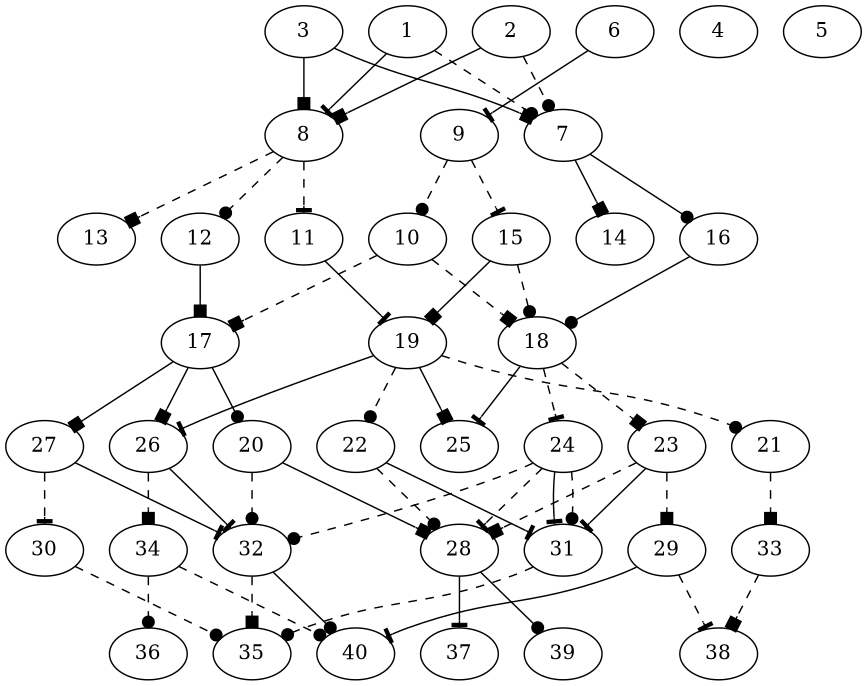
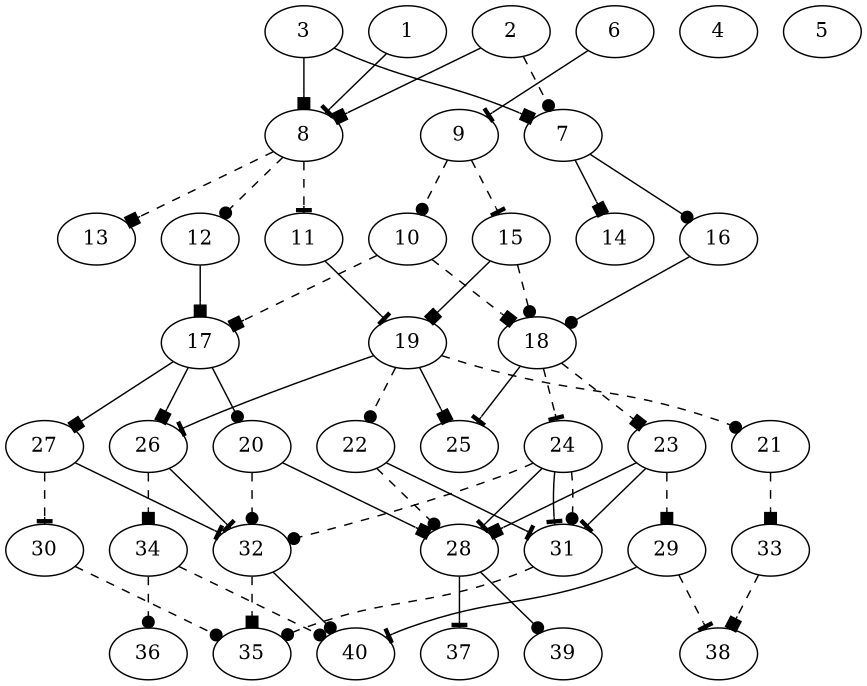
  digraph {
    node [alpha=0.14]
    edge [arrowhead=dot style=dashed]
    1 [expect_size=48647168]
    7 [alpha=0.15 expect_size=42865664]
    8 [alpha=0.18 expect_size=28781568]
    14 [alpha=0.03 expect_size=11902976]
    16 [alpha=0.02 expect_size=40673280]
    11 [alpha=0.19 expect_size=41593856]
    12 [alpha=0.08 expect_size=26430464]
    13 [alpha=0.13 expect_size=51264512]
    18 [alpha=0.06 expect_size=7502848]
    19 [alpha=0.02 expect_size=49160192]
    17 [alpha=0.12 expect_size=19526656]
    2 [alpha=0.11 expect_size=20664320]
    3 [alpha=0.03 expect_size=35113984]
    4 [alpha=0.07 expect_size=43497472]
    5 [alpha=0.06 expect_size=15051776]
    6 [alpha=0.11 expect_size=30769152]
    9 [expect_size=8907776]
    10 [alpha=0.09 expect_size=9558016]
    15 [alpha=0.04 expect_size=27565056]
    23 [alpha=0.16 expect_size=24762368]
    24 [alpha=0.03 expect_size=7844864]
    25 [expect_size=14464000]
    26 [alpha=0.16 expect_size=25051136]
    21 [alpha=0.07 expect_size=8896512]
    22 [alpha=0.05 expect_size=6266880]
    20 [alpha=0.15 expect_size=34377728]
    27 [expect_size=28607488]
    28 [alpha=0.02 expect_size=8822784]
    32 [alpha=0.06 expect_size=29847552]
    34 [alpha=0.19 expect_size=31728640]
    30 [alpha=0.03 expect_size=25836544]
    31 [alpha=0.10 expect_size=14032896]
    29 [alpha=0.12 expect_size=21854208]
    33 [alpha=0.01 expect_size=41518080]
    37 [alpha=0.18 expect_size=16536576]
    39 [alpha=0.16 expect_size=8973312]
    40 [alpha=0.17 expect_size=37240832]
    35 [alpha=0.07 expect_size=38736896]
    36 [alpha=0.10 expect_size=25163776]
    38 [alpha=0.08 expect_size=50479104]
-   1 -> 7
    1 -> 8 [arrowhead=tee style=solid]
    7 -> 14 [arrowhead=box style=solid]
    7 -> 16 [style=solid]
    8 -> 11 [arrowhead=tee]
    8 -> 12
    8 -> 13 [arrowhead=box]
    16 -> 18 [style=solid]
    11 -> 19 [arrowhead=tee style=solid]
    12 -> 17 [arrowhead=box style=solid]
    18 -> 23 [arrowhead=box]
    18 -> 24 [arrowhead=tee]
    18 -> 25 [arrowhead=tee style=solid]
    19 -> 25 [arrowhead=box style=solid]
    19 -> 26 [arrowhead=tee style=solid]
    19 -> 21
    19 -> 22
    17 -> 26 [arrowhead=box style=solid]
    17 -> 20 [style=solid]
    17 -> 27 [arrowhead=box style=solid]
    2 -> 7
    2 -> 8 [arrowhead=box style=solid]
    3 -> 7 [arrowhead=box style=solid]
    3 -> 8 [arrowhead=box style=solid]
    6 -> 9 [arrowhead=tee style=solid]
    9 -> 10
    9 -> 15 [arrowhead=tee]
    10 -> 18 [arrowhead=box]
    10 -> 17 [arrowhead=box]
    15 -> 18
    15 -> 19 [arrowhead=box style=solid]
-   23 -> 28 [arrowhead=box]
+   23 -> 28 [arrowhead=box style=solid]
    23 -> 31 [arrowhead=tee style=solid]
    23 -> 29 [arrowhead=box]
-   24 -> 28 [arrowhead=tee]
+   24 -> 28 [arrowhead=tee style=solid]
    24 -> 32
    24 -> 31 [arrowhead=tee style=solid]
    24 -> 31
    26 -> 32 [arrowhead=tee style=solid]
    26 -> 34 [arrowhead=box]
    21 -> 33 [arrowhead=box]
    22 -> 28
    22 -> 31 [arrowhead=tee style=solid]
    20 -> 28 [arrowhead=box style=solid]
    20 -> 32
    27 -> 32 [arrowhead=tee style=solid]
    27 -> 30 [arrowhead=tee]
    28 -> 37 [arrowhead=tee style=solid]
    28 -> 39 [style=solid]
    32 -> 40 [style=solid]
    32 -> 35 [arrowhead=box]
    34 -> 40
    34 -> 36
    30 -> 35
    31 -> 35
    29 -> 40 [arrowhead=tee style=solid]
    29 -> 38 [arrowhead=tee]
    33 -> 38 [arrowhead=box]
  }
